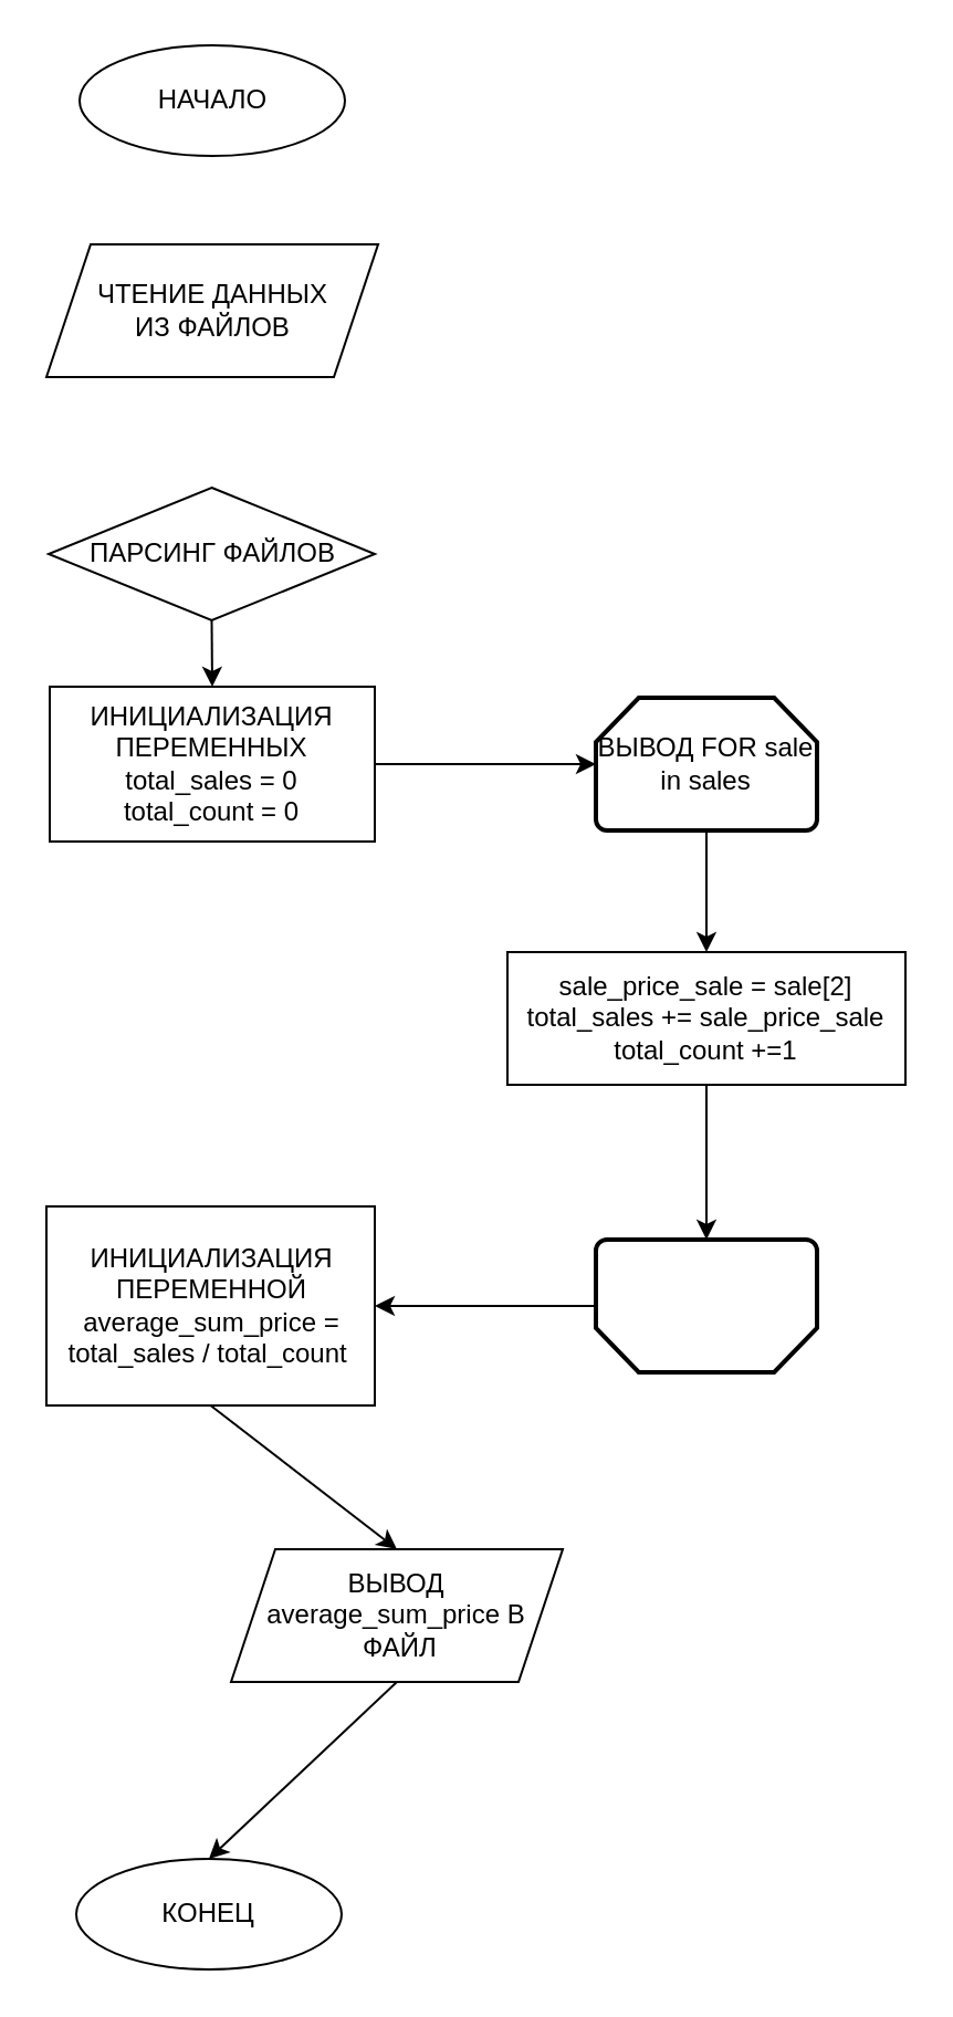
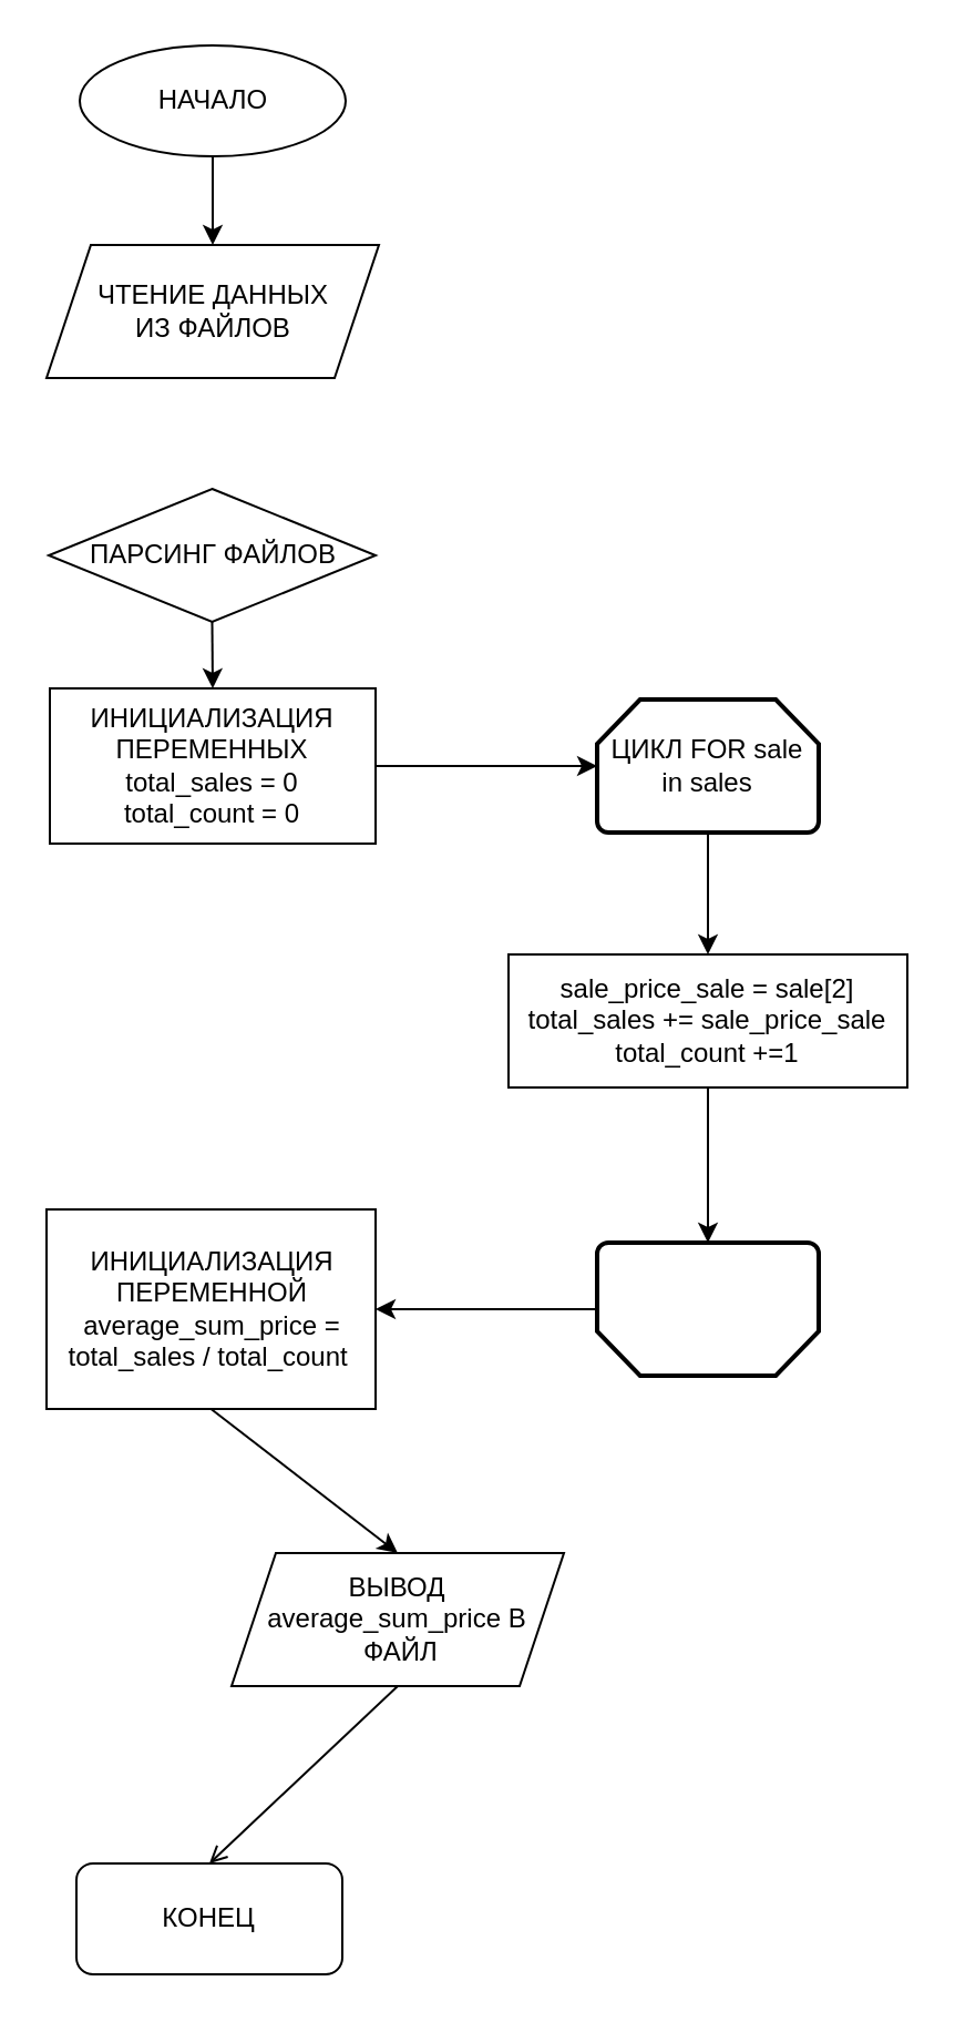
  <mxCell id="0" />
  <mxCell id="1" parent="0" />
  <mxCell id="2" value="НАЧАЛО" style="ellipse;whiteSpace=wrap;html=1;" parent="1" vertex="1"><mxGeometry x="35.5" y="20" width="120" height="50" as="geometry" /></mxCell>
  <mxCell id="3" value="ЧТЕНИЕ ДАННЫХ&lt;br&gt;ИЗ ФАЙЛОВ" style="shape=parallelogram;perimeter=parallelogramPerimeter;whiteSpace=wrap;html=1;fixedSize=1;" parent="1" vertex="1"><mxGeometry x="20.5" y="110" width="150" height="60" as="geometry" /></mxCell>
+ <mxCell id="4" value="" style="endArrow=classic;html=1;rounded=0;exitX=0.5;exitY=1;exitDx=0;exitDy=0;" parent="1" source="2" target="3" edge="1"><mxGeometry width="50" height="50" relative="1" as="geometry"><mxPoint x="89" y="240" as="sourcePoint" /><mxPoint x="139" y="190" as="targetPoint" /></mxGeometry></mxCell>
  <mxCell id="5" value="ПАРСИНГ ФАЙЛОВ" style="rhombus;whiteSpace=wrap;html=1;" parent="1" vertex="1"><mxGeometry x="21.5" y="220" width="147.5" height="60" as="geometry" /></mxCell>
  <mxCell id="6" value="ИНИЦИАЛИЗАЦИЯ ПЕРЕМЕННЫХ&lt;br&gt;total_sales = 0&lt;br&gt;total_count = 0&lt;br&gt;" style="rounded=0;whiteSpace=wrap;html=1;" parent="1" vertex="1"><mxGeometry x="22" y="310" width="147" height="70" as="geometry" /></mxCell>
- <mxCell id="7" value="ВЫВОД FOR sale in sales" style="strokeWidth=2;html=1;shape=mxgraph.flowchart.loop_limit;whiteSpace=wrap;" parent="1" vertex="1"><mxGeometry x="269" y="315" width="100" height="60" as="geometry" /></mxCell>
+ <mxCell id="7" value="ЦИКЛ FOR sale in sales" style="strokeWidth=2;html=1;shape=mxgraph.flowchart.loop_limit;whiteSpace=wrap;" parent="1" vertex="1"><mxGeometry x="269" y="315" width="100" height="60" as="geometry" /></mxCell>
  <mxCell id="8" value="" style="endArrow=classic;html=1;rounded=0;entryX=0;entryY=0.5;entryDx=0;entryDy=0;entryPerimeter=0;exitX=1;exitY=0.5;exitDx=0;exitDy=0;" parent="1" source="6" target="7" edge="1"><mxGeometry width="50" height="50" relative="1" as="geometry"><mxPoint x="89" y="440" as="sourcePoint" /><mxPoint x="139" y="390" as="targetPoint" /></mxGeometry></mxCell>
  <mxCell id="9" value="" style="endArrow=classic;html=1;rounded=0;exitX=0.5;exitY=1;exitDx=0;exitDy=0;entryX=0.5;entryY=0;entryDx=0;entryDy=0;" parent="1" source="5" target="6" edge="1"><mxGeometry width="50" height="50" relative="1" as="geometry"><mxPoint x="89" y="440" as="sourcePoint" /><mxPoint x="139" y="390" as="targetPoint" /></mxGeometry></mxCell>
  <mxCell id="10" value="sale_price_sale = sale[2]&lt;br&gt;total_sales += sale_price_sale&lt;br&gt;total_count +=1" style="rounded=0;whiteSpace=wrap;html=1;" parent="1" vertex="1"><mxGeometry x="229" y="430" width="180" height="60" as="geometry" /></mxCell>
  <mxCell id="11" value="" style="endArrow=classic;html=1;rounded=0;entryX=0.5;entryY=0;entryDx=0;entryDy=0;exitX=0.5;exitY=1;exitDx=0;exitDy=0;exitPerimeter=0;" parent="1" source="7" target="10" edge="1"><mxGeometry width="50" height="50" relative="1" as="geometry"><mxPoint x="89" y="340" as="sourcePoint" /><mxPoint x="139" y="290" as="targetPoint" /></mxGeometry></mxCell>
  <mxCell id="12" value="" style="strokeWidth=2;html=1;shape=mxgraph.flowchart.loop_limit;whiteSpace=wrap;rotation=-180;" parent="1" vertex="1"><mxGeometry x="269" y="560" width="100" height="60" as="geometry" /></mxCell>
  <mxCell id="13" value="" style="endArrow=classic;html=1;rounded=0;entryX=0.5;entryY=1;entryDx=0;entryDy=0;entryPerimeter=0;exitX=0.5;exitY=1;exitDx=0;exitDy=0;" parent="1" source="10" target="12" edge="1"><mxGeometry width="50" height="50" relative="1" as="geometry"><mxPoint x="89" y="440" as="sourcePoint" /><mxPoint x="139" y="390" as="targetPoint" /></mxGeometry></mxCell>
  <mxCell id="14" value="ИНИЦИАЛИЗАЦИЯ ПЕРЕМЕННОЙ&lt;br style=&quot;border-color: var(--border-color);&quot;&gt;average_sum_price = total_sales / total_count&amp;nbsp;" style="rounded=0;whiteSpace=wrap;html=1;" parent="1" vertex="1"><mxGeometry x="20.5" y="545" width="148.5" height="90" as="geometry" /></mxCell>
  <mxCell id="15" value="" style="endArrow=classic;html=1;rounded=0;entryX=1;entryY=0.5;entryDx=0;entryDy=0;exitX=1;exitY=0.5;exitDx=0;exitDy=0;exitPerimeter=0;" parent="1" source="12" target="14" edge="1"><mxGeometry width="50" height="50" relative="1" as="geometry"><mxPoint x="259" y="590" as="sourcePoint" /><mxPoint x="139" y="490" as="targetPoint" /></mxGeometry></mxCell>
  <mxCell id="16" value="ВЫВОД average_sum_price В&lt;br&gt;&amp;nbsp;ФАЙЛ" style="shape=parallelogram;perimeter=parallelogramPerimeter;whiteSpace=wrap;html=1;fixedSize=1;" parent="1" vertex="1"><mxGeometry x="104" y="700" width="150" height="60" as="geometry" /></mxCell>
  <mxCell id="17" value="" style="endArrow=classic;html=1;rounded=0;entryX=0.5;entryY=0;entryDx=0;entryDy=0;exitX=0.5;exitY=1;exitDx=0;exitDy=0;" parent="1" source="14" target="16" edge="1"><mxGeometry width="50" height="50" relative="1" as="geometry"><mxPoint x="89" y="540" as="sourcePoint" /><mxPoint x="139" y="490" as="targetPoint" /></mxGeometry></mxCell>
- <mxCell id="18" value="КОНЕЦ" style="ellipse;whiteSpace=wrap;html=1;" parent="1" vertex="1"><mxGeometry x="34" y="840" width="120" height="50" as="geometry" /></mxCell>
- <mxCell id="19" value="" style="endArrow=classic;html=1;rounded=0;exitX=0.5;exitY=1;exitDx=0;exitDy=0;entryX=0.5;entryY=0;entryDx=0;entryDy=0;" parent="1" source="16" target="18" edge="1"><mxGeometry width="50" height="50" relative="1" as="geometry"><mxPoint x="89" y="840" as="sourcePoint" /><mxPoint x="139" y="790" as="targetPoint" /></mxGeometry></mxCell>
+ <mxCell id="18" value="КОНЕЦ" style="whiteSpace=wrap;html=1;rounded=1;" parent="1" vertex="1"><mxGeometry x="34" y="840" width="120" height="50" as="geometry" /></mxCell>
+ <mxCell id="19" value="" style="endArrow=open;html=1;rounded=0;exitX=0.5;exitY=1;exitDx=0;exitDy=0;entryX=0.5;entryY=0;entryDx=0;entryDy=0;" parent="1" source="16" target="18" edge="1"><mxGeometry width="50" height="50" relative="1" as="geometry"><mxPoint x="89" y="840" as="sourcePoint" /><mxPoint x="139" y="790" as="targetPoint" /></mxGeometry></mxCell>
